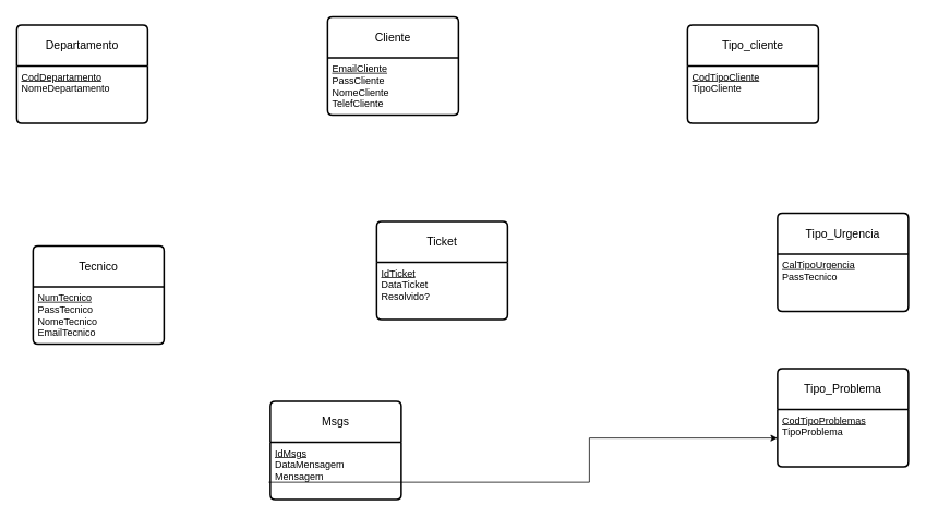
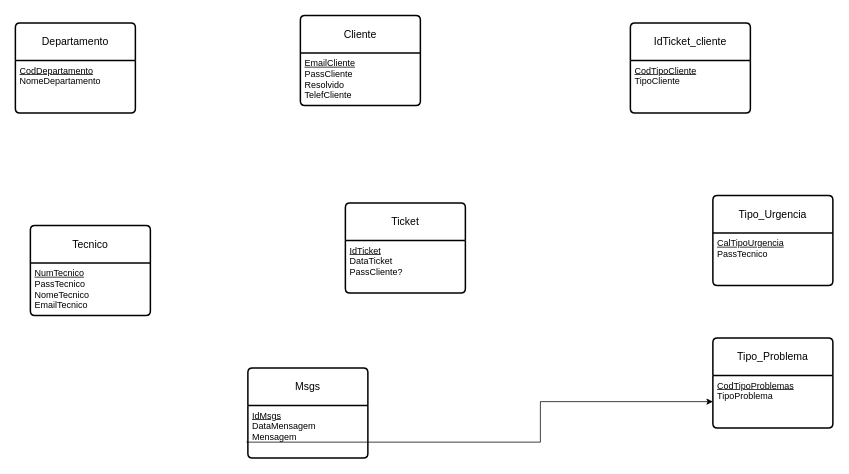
  <mxCell id="0" />
  <mxCell id="1" parent="0" />
  <mxCell id="2" value="Departamento" style="swimlane;childLayout=stackLayout;horizontal=1;startSize=50;horizontalStack=0;rounded=1;fontSize=14;fontStyle=0;strokeWidth=2;resizeParent=0;resizeLast=1;shadow=0;dashed=0;align=center;arcSize=4;whiteSpace=wrap;html=1;" parent="1" vertex="1"><mxGeometry x="20" y="30" width="160" height="120" as="geometry" /></mxCell>
  <mxCell id="3" value="&lt;div&gt;&lt;u&gt;CodDepartamento&lt;/u&gt;&lt;/div&gt;&lt;div&gt;NomeDepartamento&lt;/div&gt;" style="align=left;strokeColor=none;fillColor=none;spacingLeft=4;spacingRight=4;fontSize=12;verticalAlign=top;resizable=0;rotatable=0;part=1;html=1;whiteSpace=wrap;" parent="2" vertex="1"><mxGeometry y="50" width="160" height="70" as="geometry" /></mxCell>
  <mxCell id="4" value="Cliente" style="swimlane;childLayout=stackLayout;horizontal=1;startSize=50;horizontalStack=0;rounded=1;fontSize=14;fontStyle=0;strokeWidth=2;resizeParent=0;resizeLast=1;shadow=0;dashed=0;align=center;arcSize=4;whiteSpace=wrap;html=1;" parent="1" vertex="1"><mxGeometry x="400" y="20" width="160" height="120" as="geometry" /></mxCell>
- <mxCell id="5" value="&lt;div&gt;&lt;u&gt;EmailCliente&lt;/u&gt;&lt;/div&gt;&lt;div&gt;PassCliente&lt;/div&gt;&lt;div&gt;NomeCliente&lt;/div&gt;&lt;div&gt;TelefCliente&lt;/div&gt;" style="align=left;strokeColor=none;fillColor=none;spacingLeft=4;spacingRight=4;fontSize=12;verticalAlign=top;resizable=0;rotatable=0;part=1;html=1;whiteSpace=wrap;" parent="4" vertex="1"><mxGeometry y="50" width="160" height="70" as="geometry" /></mxCell>
- <mxCell id="6" value="Tipo_cliente" style="swimlane;childLayout=stackLayout;horizontal=1;startSize=50;horizontalStack=0;rounded=1;fontSize=14;fontStyle=0;strokeWidth=2;resizeParent=0;resizeLast=1;shadow=0;dashed=0;align=center;arcSize=4;whiteSpace=wrap;html=1;" parent="1" vertex="1"><mxGeometry x="840" y="30" width="160" height="120" as="geometry" /></mxCell>
+ <mxCell id="5" value="&lt;div&gt;&lt;u&gt;EmailCliente&lt;/u&gt;&lt;/div&gt;&lt;div&gt;PassCliente&lt;/div&gt;&lt;div&gt;Resolvido&lt;/div&gt;&lt;div&gt;TelefCliente&lt;/div&gt;" style="align=left;strokeColor=none;fillColor=none;spacingLeft=4;spacingRight=4;fontSize=12;verticalAlign=top;resizable=0;rotatable=0;part=1;html=1;whiteSpace=wrap;" parent="4" vertex="1"><mxGeometry y="50" width="160" height="70" as="geometry" /></mxCell>
+ <mxCell id="6" value="IdTicket_cliente" style="swimlane;childLayout=stackLayout;horizontal=1;startSize=50;horizontalStack=0;rounded=1;fontSize=14;fontStyle=0;strokeWidth=2;resizeParent=0;resizeLast=1;shadow=0;dashed=0;align=center;arcSize=4;whiteSpace=wrap;html=1;" parent="1" vertex="1"><mxGeometry x="840" y="30" width="160" height="120" as="geometry" /></mxCell>
  <mxCell id="7" value="&lt;u&gt;CodTipoCliente&lt;/u&gt;&lt;br&gt;TipoCliente" style="align=left;strokeColor=none;fillColor=none;spacingLeft=4;spacingRight=4;fontSize=12;verticalAlign=top;resizable=0;rotatable=0;part=1;html=1;whiteSpace=wrap;" parent="6" vertex="1"><mxGeometry y="50" width="160" height="70" as="geometry" /></mxCell>
  <mxCell id="8" value="Tecnico" style="swimlane;childLayout=stackLayout;horizontal=1;startSize=50;horizontalStack=0;rounded=1;fontSize=14;fontStyle=0;strokeWidth=2;resizeParent=0;resizeLast=1;shadow=0;dashed=0;align=center;arcSize=4;whiteSpace=wrap;html=1;" parent="1" vertex="1"><mxGeometry x="40" y="300" width="160" height="120" as="geometry" /></mxCell>
  <mxCell id="9" value="&lt;div&gt;&lt;u&gt;NumTecnico&lt;/u&gt;&lt;/div&gt;&lt;div&gt;PassTecnico&lt;/div&gt;&lt;div&gt;NomeTecnico&lt;/div&gt;&lt;div&gt;EmailTecnico&lt;/div&gt;&lt;div&gt;&lt;br&gt;&lt;/div&gt;" style="align=left;strokeColor=none;fillColor=none;spacingLeft=4;spacingRight=4;fontSize=12;verticalAlign=top;resizable=0;rotatable=0;part=1;html=1;whiteSpace=wrap;" parent="8" vertex="1"><mxGeometry y="50" width="160" height="70" as="geometry" /></mxCell>
  <mxCell id="10" value="Msgs" style="swimlane;childLayout=stackLayout;horizontal=1;startSize=50;horizontalStack=0;rounded=1;fontSize=14;fontStyle=0;strokeWidth=2;resizeParent=0;resizeLast=1;shadow=0;dashed=0;align=center;arcSize=4;whiteSpace=wrap;html=1;" parent="1" vertex="1"><mxGeometry x="330" y="490" width="160" height="120" as="geometry" /></mxCell>
  <mxCell id="11" value="&lt;u&gt;IdMsgs&lt;br&gt;&lt;/u&gt;DataMensagem&lt;br&gt;Mensagem" style="align=left;strokeColor=none;fillColor=none;spacingLeft=4;spacingRight=4;fontSize=12;verticalAlign=top;resizable=0;rotatable=0;part=1;html=1;whiteSpace=wrap;" vertex="1" parent="10"><mxGeometry y="50" width="160" height="70" as="geometry" /></mxCell>
  <mxCell id="12" value="Ticket" style="swimlane;childLayout=stackLayout;horizontal=1;startSize=50;horizontalStack=0;rounded=1;fontSize=14;fontStyle=0;strokeWidth=2;resizeParent=0;resizeLast=1;shadow=0;dashed=0;align=center;arcSize=4;whiteSpace=wrap;html=1;" parent="1" vertex="1"><mxGeometry x="460" y="270" width="160" height="120" as="geometry" /></mxCell>
- <mxCell id="13" value="&lt;u&gt;IdTicket&lt;br&gt;&lt;/u&gt;DataTicket&lt;br&gt;Resolvido?" style="align=left;strokeColor=none;fillColor=none;spacingLeft=4;spacingRight=4;fontSize=12;verticalAlign=top;resizable=0;rotatable=0;part=1;html=1;whiteSpace=wrap;" parent="12" vertex="1"><mxGeometry y="50" width="160" height="70" as="geometry" /></mxCell>
+ <mxCell id="13" value="&lt;u&gt;IdTicket&lt;br&gt;&lt;/u&gt;DataTicket&lt;br&gt;PassCliente?" style="align=left;strokeColor=none;fillColor=none;spacingLeft=4;spacingRight=4;fontSize=12;verticalAlign=top;resizable=0;rotatable=0;part=1;html=1;whiteSpace=wrap;" parent="12" vertex="1"><mxGeometry y="50" width="160" height="70" as="geometry" /></mxCell>
  <mxCell id="14" value="Tipo_Urgencia" style="swimlane;childLayout=stackLayout;horizontal=1;startSize=50;horizontalStack=0;rounded=1;fontSize=14;fontStyle=0;strokeWidth=2;resizeParent=0;resizeLast=1;shadow=0;dashed=0;align=center;arcSize=4;whiteSpace=wrap;html=1;" parent="1" vertex="1"><mxGeometry x="950" y="260" width="160" height="120" as="geometry" /></mxCell>
  <mxCell id="15" value="&lt;div&gt;&lt;u&gt;CalTipoUrgencia&lt;/u&gt;&lt;/div&gt;&lt;div&gt;PassTecnico&lt;/div&gt;&lt;div&gt;&lt;br&gt;&lt;/div&gt;" style="align=left;strokeColor=none;fillColor=none;spacingLeft=4;spacingRight=4;fontSize=12;verticalAlign=top;resizable=0;rotatable=0;part=1;html=1;whiteSpace=wrap;" parent="14" vertex="1"><mxGeometry y="50" width="160" height="70" as="geometry" /></mxCell>
  <mxCell id="16" value="Tipo_Problema" style="swimlane;childLayout=stackLayout;horizontal=1;startSize=50;horizontalStack=0;rounded=1;fontSize=14;fontStyle=0;strokeWidth=2;resizeParent=0;resizeLast=1;shadow=0;dashed=0;align=center;arcSize=4;whiteSpace=wrap;html=1;" parent="1" vertex="1"><mxGeometry x="950" y="450" width="160" height="120" as="geometry" /></mxCell>
  <mxCell id="17" value="&lt;div&gt;&lt;u&gt;CodTipoProblemas&lt;/u&gt;&lt;/div&gt;&lt;div&gt;TipoProblema&lt;/div&gt;" style="align=left;strokeColor=none;fillColor=none;spacingLeft=4;spacingRight=4;fontSize=12;verticalAlign=top;resizable=0;rotatable=0;part=1;html=1;whiteSpace=wrap;" parent="16" vertex="1"><mxGeometry y="50" width="160" height="70" as="geometry" /></mxCell>
  <mxCell id="18" style="edgeStyle=orthogonalEdgeStyle;rounded=0;orthogonalLoop=1;jettySize=auto;html=1;exitX=-0.012;exitY=0.7;exitDx=0;exitDy=0;exitPerimeter=0;" edge="1" parent="1" source="11" target="17"><mxGeometry relative="1" as="geometry"><mxPoint x="30" y="365" as="targetPoint" /></mxGeometry></mxCell>
